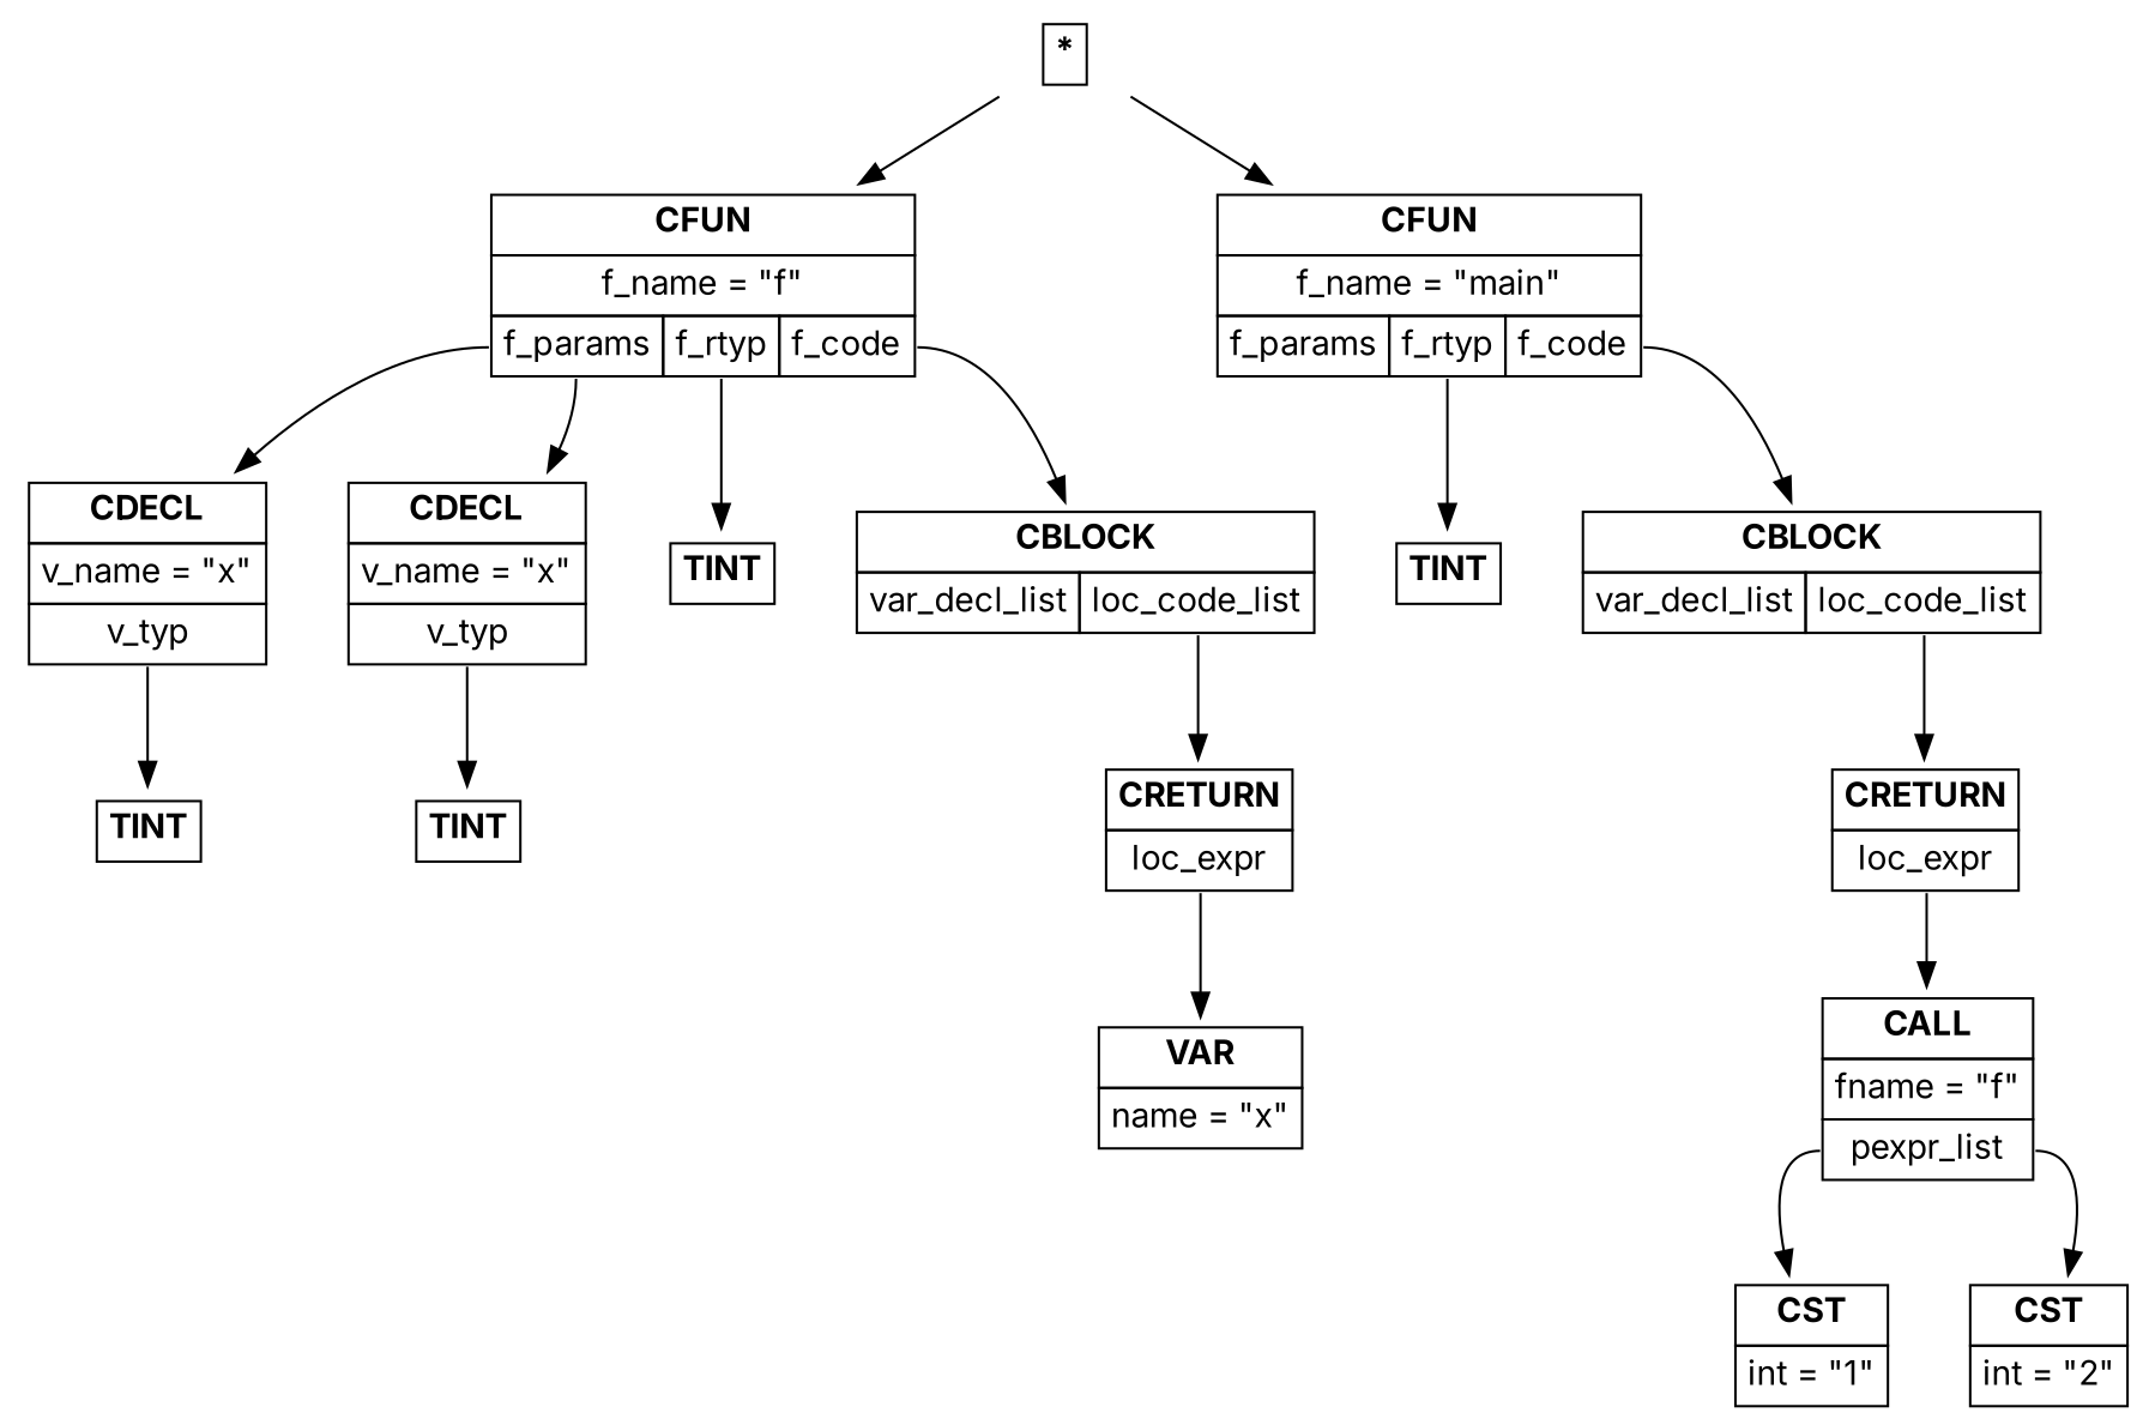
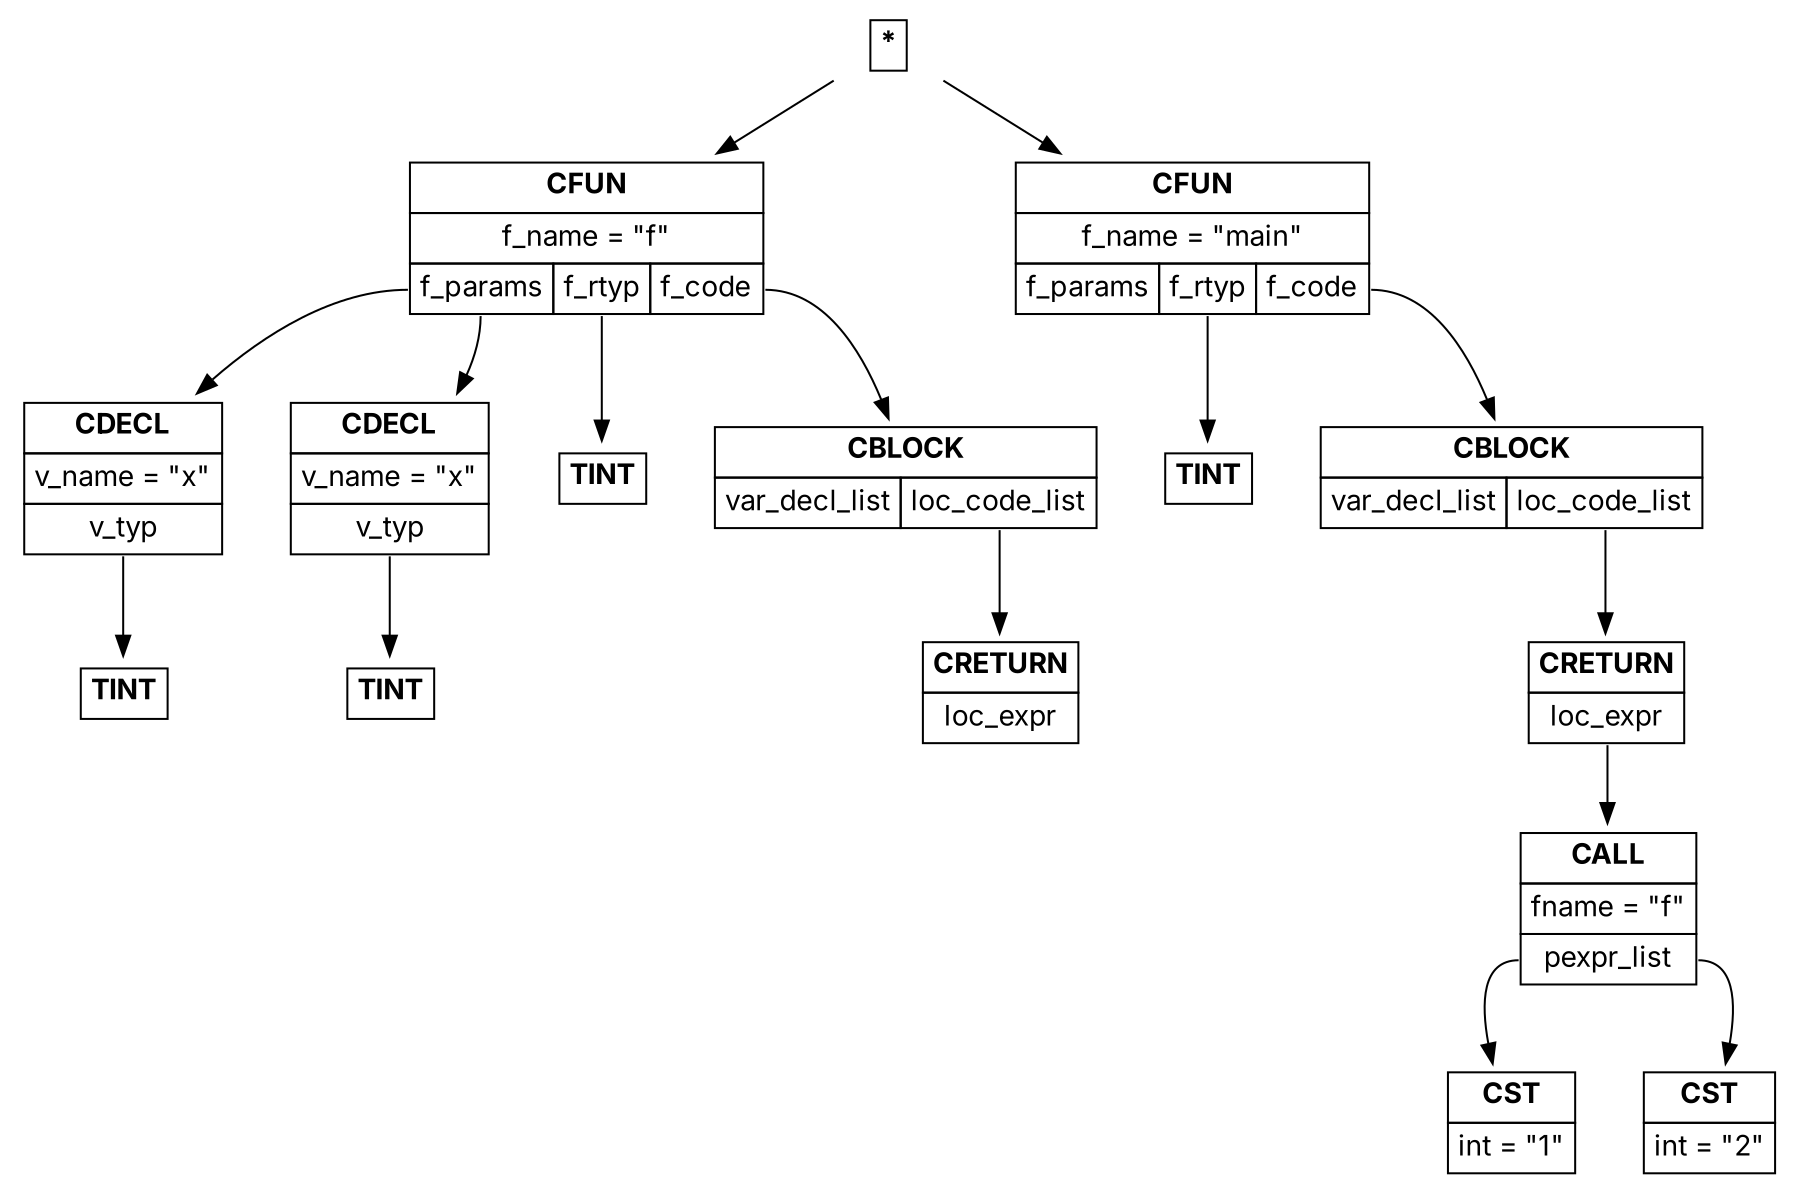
  digraph {
    fontname=Inter
    node [shape=plaintext fontname=Inter]
    edge [fontname=Inter]
    n1 [label=<<table border='0' cellborder='1' cellspacing='0' cellpadding='4'><tr ><td colspan = '1'><b >*</b></td></tr></table>>]
    n2 [label=<<table border='0' cellborder='1' cellspacing='0' cellpadding='4'><tr ><td colspan = '3'><b >CFUN</b></td></tr><tr ><td colspan = '3'>f_name = "f"</td></tr><tr ><td port='f_params'>f_params</td><td port='f_rtyp'>f_rtyp</td><td port='f_code'>f_code</td></tr></table>>]
    n3 [label=<<table border='0' cellborder='1' cellspacing='0' cellpadding='4'><tr ><td colspan = '3'><b >CFUN</b></td></tr><tr ><td colspan = '3'>f_name = "main"</td></tr><tr ><td port='f_params'>f_params</td><td port='f_rtyp'>f_rtyp</td><td port='f_code'>f_code</td></tr></table>>]
    n4 [label=<<table border='0' cellborder='1' cellspacing='0' cellpadding='4'><tr ><td colspan = '1'><b >CDECL</b></td></tr><tr ><td colspan = '1'>v_name = "x"</td></tr><tr ><td port='v_typ'>v_typ</td></tr></table>>]
    n5 [label=<<table border='0' cellborder='1' cellspacing='0' cellpadding='4'><tr ><td colspan = '1'><b >CDECL</b></td></tr><tr ><td colspan = '1'>v_name = "x"</td></tr><tr ><td port='v_typ'>v_typ</td></tr></table>>]
    n6 [label=<<table border='0' cellborder='1' cellspacing='0' cellpadding='4'><tr ><td colspan = '1'><b >TINT</b></td></tr></table>>]
    n7 [label=<<table border='0' cellborder='1' cellspacing='0' cellpadding='4'><tr ><td colspan = '2'><b >CBLOCK</b></td></tr><tr ><td port='var_decl_list'>var_decl_list</td><td port='loc_code_list'>loc_code_list</td></tr></table>>]
    n8 [label=<<table border='0' cellborder='1' cellspacing='0' cellpadding='4'><tr ><td colspan = '1'><b >TINT</b></td></tr></table>>]
    n9 [label=<<table border='0' cellborder='1' cellspacing='0' cellpadding='4'><tr ><td colspan = '1'><b >TINT</b></td></tr></table>>]
    n10 [label=<<table border='0' cellborder='1' cellspacing='0' cellpadding='4'><tr ><td colspan = '1'><b >CRETURN</b></td></tr><tr ><td port='loc_expr'>loc_expr</td></tr></table>>]
-   n11 [label=<<table border='0' cellborder='1' cellspacing='0' cellpadding='4'><tr ><td colspan = '1'><b >VAR</b></td></tr><tr ><td colspan = '1'>name = "x"</td></tr></table>>]
    n12 [label=<<table border='0' cellborder='1' cellspacing='0' cellpadding='4'><tr ><td colspan = '1'><b >TINT</b></td></tr></table>>]
    n13 [label=<<table border='0' cellborder='1' cellspacing='0' cellpadding='4'><tr ><td colspan = '2'><b >CBLOCK</b></td></tr><tr ><td port='var_decl_list'>var_decl_list</td><td port='loc_code_list'>loc_code_list</td></tr></table>>]
    n14 [label=<<table border='0' cellborder='1' cellspacing='0' cellpadding='4'><tr ><td colspan = '1'><b >CRETURN</b></td></tr><tr ><td port='loc_expr'>loc_expr</td></tr></table>>]
    n15 [label=<<table border='0' cellborder='1' cellspacing='0' cellpadding='4'><tr ><td colspan = '1'><b >CALL</b></td></tr><tr ><td colspan = '1'>fname = "f"</td></tr><tr ><td port='pexpr_list'>pexpr_list</td></tr></table>>]
    n16 [label=<<table border='0' cellborder='1' cellspacing='0' cellpadding='4'><tr ><td colspan = '1'><b >CST</b></td></tr><tr ><td colspan = '1'>int = "1"</td></tr></table>>]
    n17 [label=<<table border='0' cellborder='1' cellspacing='0' cellpadding='4'><tr ><td colspan = '1'><b >CST</b></td></tr><tr ><td colspan = '1'>int = "2"</td></tr></table>>]
    n1 -> n2
    n1 -> n3
    n2 -> n4 [tailport=f_params]
    n2 -> n5 [tailport=f_params]
    n2 -> n6 [tailport=f_rtyp]
    n2 -> n7 [tailport=f_code]
    n3 -> n12 [tailport=f_rtyp]
    n3 -> n13 [tailport=f_code]
    n4 -> n8 [tailport=v_typ]
    n5 -> n9 [tailport=v_typ]
    n7 -> n10 [tailport=loc_code_list]
-   n10 -> n11 [tailport=loc_expr]
    n13 -> n14 [tailport=loc_code_list]
    n14 -> n15 [tailport=loc_expr]
    n15 -> n16 [tailport=pexpr_list]
    n15 -> n17 [tailport=pexpr_list]
  }
